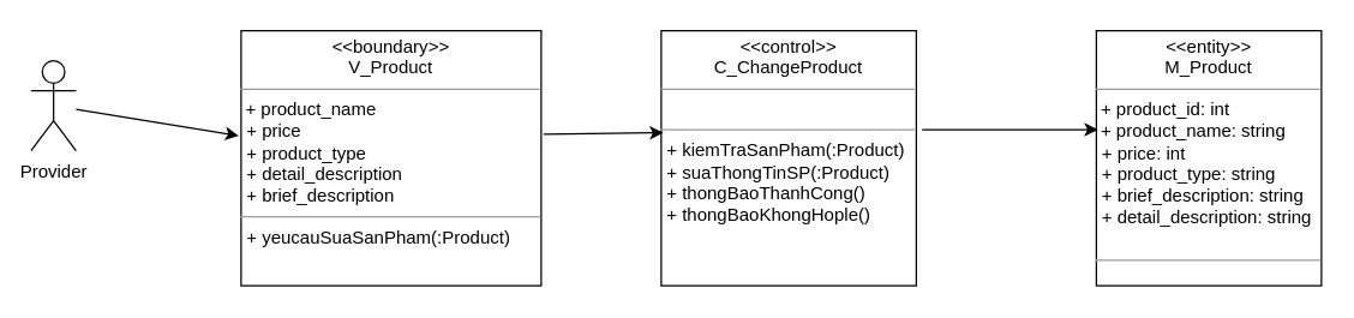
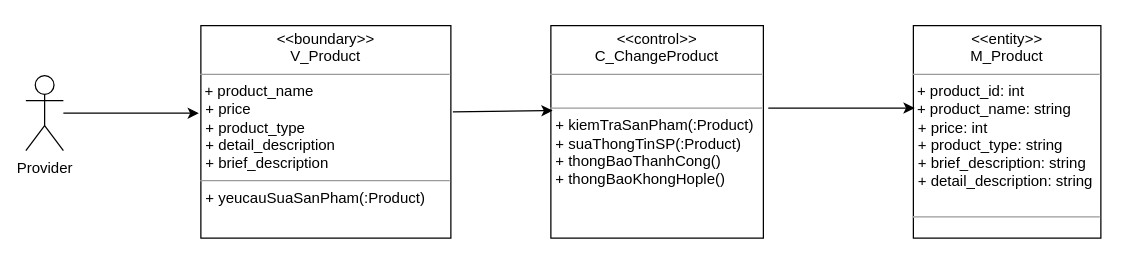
  <mxCell id="0" />
  <mxCell id="1" parent="0" />
- <mxCell id="2" value="Provider" style="shape=umlActor;verticalLabelPosition=bottom;verticalAlign=top;html=1;" parent="1" vertex="1"><mxGeometry x="20" y="40" width="30" height="60" as="geometry" /></mxCell>
+ <mxCell id="2" value="Provider" style="shape=umlActor;verticalLabelPosition=bottom;verticalAlign=top;html=1;" parent="1" vertex="1"><mxGeometry x="20" y="60" width="30" height="60" as="geometry" /></mxCell>
  <mxCell id="3" value="&lt;p style=&quot;margin: 0px ; margin-top: 4px ; text-align: center&quot;&gt;&lt;i&gt;&amp;lt;&lt;/i&gt;&amp;lt;boundary&lt;i&gt;&amp;gt;&amp;gt;&lt;/i&gt;&lt;br&gt;V_Product&lt;/p&gt;&lt;hr size=&quot;1&quot;&gt;&amp;nbsp;+ product_name&lt;br&gt;&lt;p style=&quot;margin: 0px ; margin-left: 4px&quot;&gt;+ price&lt;br&gt;&lt;/p&gt;&lt;p style=&quot;margin: 0px ; margin-left: 4px&quot;&gt;+ product_type&lt;br&gt;&lt;/p&gt;&lt;p style=&quot;margin: 0px ; margin-left: 4px&quot;&gt;+ detail_description&lt;br&gt;&lt;/p&gt;&lt;p style=&quot;margin: 0px ; margin-left: 4px&quot;&gt;+ brief_description&lt;br&gt;&lt;/p&gt;&lt;hr size=&quot;1&quot;&gt;&lt;p style=&quot;margin: 0px ; margin-left: 4px&quot;&gt;+ yeucauSuaSanPham(:Product)&lt;br&gt;&lt;/p&gt;" style="verticalAlign=top;align=left;overflow=fill;fontSize=12;fontFamily=Helvetica;html=1;" parent="1" vertex="1"><mxGeometry x="160" y="20" width="200" height="170" as="geometry" /></mxCell>
  <mxCell id="4" value="&lt;p style=&quot;margin: 0px ; margin-top: 4px ; text-align: center&quot;&gt;&lt;i&gt;&amp;lt;&lt;/i&gt;&amp;lt;control&lt;i&gt;&amp;gt;&amp;gt;&lt;/i&gt;&lt;br&gt;C_ChangeProduct&lt;/p&gt;&lt;hr size=&quot;1&quot;&gt;&lt;br&gt;&lt;hr size=&quot;1&quot;&gt;&lt;p style=&quot;margin: 0px ; margin-left: 4px&quot;&gt;+ kiemTraSanPham(:Product)&lt;br&gt;&lt;/p&gt;&lt;p style=&quot;margin: 0px ; margin-left: 4px&quot;&gt;+ suaThongTinSP(:Product)&lt;/p&gt;&lt;p style=&quot;margin: 0px ; margin-left: 4px&quot;&gt;+ thongBaoThanhCong()&lt;/p&gt;&lt;p style=&quot;margin: 0px ; margin-left: 4px&quot;&gt;+ thongBaoKhongHople()&lt;/p&gt;" style="verticalAlign=top;align=left;overflow=fill;fontSize=12;fontFamily=Helvetica;html=1;" parent="1" vertex="1"><mxGeometry x="440" y="20" width="170" height="170" as="geometry" /></mxCell>
  <mxCell id="5" value="" style="endArrow=classic;html=1;exitX=1.008;exitY=0.406;exitDx=0;exitDy=0;exitPerimeter=0;entryX=0.008;entryY=0.4;entryDx=0;entryDy=0;entryPerimeter=0;" parent="1" source="3" target="4" edge="1"><mxGeometry width="50" height="50" relative="1" as="geometry"><mxPoint x="350" y="100" as="sourcePoint" /><mxPoint x="400" y="50" as="targetPoint" /></mxGeometry></mxCell>
  <mxCell id="6" value="" style="endArrow=classic;html=1;entryX=-0.008;entryY=0.412;entryDx=0;entryDy=0;entryPerimeter=0;" parent="1" source="2" target="3" edge="1"><mxGeometry width="50" height="50" relative="1" as="geometry"><mxPoint x="350" y="100" as="sourcePoint" /><mxPoint x="400" y="50" as="targetPoint" /></mxGeometry></mxCell>
  <mxCell id="7" value="&lt;p style=&quot;margin: 0px ; margin-top: 4px ; text-align: center&quot;&gt;&lt;i&gt;&amp;lt;&lt;/i&gt;&amp;lt;entity&lt;i&gt;&amp;gt;&amp;gt;&lt;/i&gt;&lt;br&gt;M_Product&lt;/p&gt;&lt;hr size=&quot;1&quot;&gt;&lt;div&gt;&amp;nbsp;+ product_id: int&lt;br&gt;&lt;/div&gt;&lt;div&gt;&amp;nbsp;+ product_name: string&lt;br&gt;&lt;/div&gt;&lt;p style=&quot;margin: 0px ; margin-left: 4px&quot;&gt;+ price: int&lt;br&gt;&lt;/p&gt;&lt;p style=&quot;margin: 0px ; margin-left: 4px&quot;&gt;+ product_type: string&lt;br&gt;&lt;/p&gt;&lt;p style=&quot;margin: 0px ; margin-left: 4px&quot;&gt;+ brief_description: string&lt;br&gt;&lt;/p&gt;&lt;p style=&quot;margin: 0px ; margin-left: 4px&quot;&gt;+ detail_description: string&lt;br&gt;&lt;/p&gt;&amp;nbsp;&lt;br&gt;&lt;hr size=&quot;1&quot;&gt;&lt;p style=&quot;margin: 0px ; margin-left: 4px&quot;&gt;&lt;br&gt;&lt;br&gt;&lt;/p&gt;" style="verticalAlign=top;align=left;overflow=fill;fontSize=12;fontFamily=Helvetica;html=1;" parent="1" vertex="1"><mxGeometry x="730" y="20" width="150" height="170" as="geometry" /></mxCell>
  <mxCell id="8" value="" style="endArrow=classic;html=1;exitX=1.023;exitY=0.388;exitDx=0;exitDy=0;exitPerimeter=0;entryX=0.007;entryY=0.388;entryDx=0;entryDy=0;entryPerimeter=0;" parent="1" source="4" target="7" edge="1"><mxGeometry width="50" height="50" relative="1" as="geometry"><mxPoint x="550" y="100" as="sourcePoint" /><mxPoint x="600" y="50" as="targetPoint" /></mxGeometry></mxCell>
